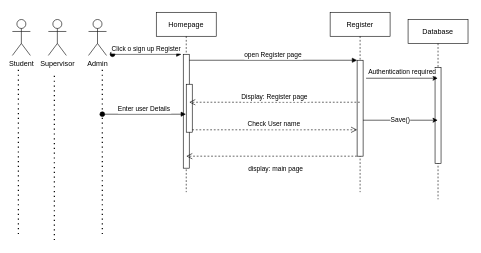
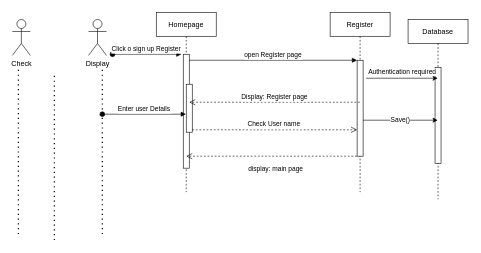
  <mxCell id="0" />
  <mxCell id="1" parent="0" />
  <mxCell id="2" value="Homepage" style="shape=umlLifeline;perimeter=lifelinePerimeter;container=1;collapsible=0;recursiveResize=0;rounded=0;shadow=0;strokeWidth=1;" parent="1" vertex="1"><mxGeometry x="260" y="20" width="100" height="300" as="geometry" /></mxCell>
  <mxCell id="3" value="" style="points=[];perimeter=orthogonalPerimeter;rounded=0;shadow=0;strokeWidth=1;" parent="2" vertex="1"><mxGeometry x="45" y="70" width="10" height="190" as="geometry" /></mxCell>
  <mxCell id="4" value="Click o sign up Register " style="verticalAlign=bottom;startArrow=oval;endArrow=block;startSize=8;shadow=0;strokeWidth=1;" parent="2" edge="1"><mxGeometry relative="1" as="geometry"><mxPoint x="-73" y="70" as="sourcePoint" /><mxPoint x="42" y="70" as="targetPoint" /></mxGeometry></mxCell>
  <mxCell id="5" value="" style="points=[];perimeter=orthogonalPerimeter;rounded=0;shadow=0;strokeWidth=1;" parent="2" vertex="1"><mxGeometry x="50" y="120" width="10" height="80" as="geometry" /></mxCell>
  <mxCell id="6" value="Register" style="shape=umlLifeline;perimeter=lifelinePerimeter;container=1;collapsible=0;recursiveResize=0;rounded=0;shadow=0;strokeWidth=1;" parent="1" vertex="1"><mxGeometry x="550" y="20" width="100" height="300" as="geometry" /></mxCell>
  <mxCell id="7" value="" style="points=[];perimeter=orthogonalPerimeter;rounded=0;shadow=0;strokeWidth=1;" parent="6" vertex="1"><mxGeometry x="45" y="80" width="10" height="160" as="geometry" /></mxCell>
  <mxCell id="8" value="Display: Register page" style="verticalAlign=bottom;endArrow=open;dashed=1;endSize=8;shadow=0;strokeWidth=1;" parent="1" source="6" target="3" edge="1"><mxGeometry relative="1" as="geometry"><mxPoint x="365" y="186" as="targetPoint" /><Array as="points"><mxPoint x="420" y="170" /></Array></mxGeometry></mxCell>
  <mxCell id="9" value="open Register page" style="verticalAlign=bottom;endArrow=block;entryX=0;entryY=0;shadow=0;strokeWidth=1;" parent="1" source="3" target="7" edge="1"><mxGeometry relative="1" as="geometry"><mxPoint x="365" y="110" as="sourcePoint" /></mxGeometry></mxCell>
  <mxCell id="10" value="Check User name " style="verticalAlign=bottom;endArrow=open;dashed=1;endSize=8;exitX=1;exitY=0.95;shadow=0;strokeWidth=1;" parent="1" source="5" target="7" edge="1"><mxGeometry relative="1" as="geometry"><mxPoint x="330" y="207" as="targetPoint" /></mxGeometry></mxCell>
- <mxCell id="11" value="Supervisor" style="shape=umlActor;verticalLabelPosition=bottom;verticalAlign=top;html=1;outlineConnect=0;" parent="1" vertex="1"><mxGeometry x="80" y="32" width="30" height="60" as="geometry" /></mxCell>
- <mxCell id="12" value="Admin" style="shape=umlActor;verticalLabelPosition=bottom;verticalAlign=top;html=1;outlineConnect=0;" parent="1" vertex="1"><mxGeometry x="147" y="32" width="30" height="60" as="geometry" /></mxCell>
- <mxCell id="13" value="Student" style="shape=umlActor;verticalLabelPosition=bottom;verticalAlign=top;html=1;outlineConnect=0;" parent="1" vertex="1"><mxGeometry x="20" y="32" width="30" height="60" as="geometry" /></mxCell>
+ <mxCell id="12" value="Display" style="shape=umlActor;verticalLabelPosition=bottom;verticalAlign=top;html=1;outlineConnect=0;" parent="1" vertex="1"><mxGeometry x="147" y="32" width="30" height="60" as="geometry" /></mxCell>
+ <mxCell id="13" value="Check" style="shape=umlActor;verticalLabelPosition=bottom;verticalAlign=top;html=1;outlineConnect=0;" parent="1" vertex="1"><mxGeometry x="20" y="32" width="30" height="60" as="geometry" /></mxCell>
  <mxCell id="14" value="" style="endArrow=none;dashed=1;html=1;dashPattern=1 3;strokeWidth=2;rounded=0;" parent="1" edge="1"><mxGeometry width="50" height="50" relative="1" as="geometry"><mxPoint x="30" y="390" as="sourcePoint" /><mxPoint x="30" y="110" as="targetPoint" /></mxGeometry></mxCell>
  <mxCell id="15" value="" style="endArrow=none;dashed=1;html=1;dashPattern=1 3;strokeWidth=2;rounded=0;" parent="1" edge="1"><mxGeometry width="50" height="50" relative="1" as="geometry"><mxPoint x="170" y="390" as="sourcePoint" /><mxPoint x="170" y="110" as="targetPoint" /></mxGeometry></mxCell>
  <mxCell id="16" value="" style="endArrow=none;dashed=1;html=1;dashPattern=1 3;strokeWidth=2;rounded=0;" parent="1" edge="1"><mxGeometry width="50" height="50" relative="1" as="geometry"><mxPoint y="400" as="sourcePoint" x="90" /><mxPoint y="120" as="targetPoint" x="90" /></mxGeometry></mxCell>
  <mxCell id="17" value="Database" style="shape=umlLifeline;perimeter=lifelinePerimeter;container=1;collapsible=0;recursiveResize=0;rounded=0;shadow=0;strokeWidth=1;" parent="1" vertex="1"><mxGeometry x="680" y="32" width="100" height="300" as="geometry" /></mxCell>
  <mxCell id="18" value="" style="points=[];perimeter=orthogonalPerimeter;rounded=0;shadow=0;strokeWidth=1;" parent="17" vertex="1"><mxGeometry x="45" y="80" width="10" height="160" as="geometry" /></mxCell>
  <mxCell id="19" value="Save()" style="endArrow=classic;html=1;rounded=0;" edge="1" parent="17" target="17"><mxGeometry relative="1" as="geometry"><mxPoint x="-75" y="168" as="sourcePoint" /><mxPoint x="25" y="168" as="targetPoint" /></mxGeometry></mxCell>
  <mxCell id="20" value="Authentication required" style="endArrow=classic;html=1;rounded=0;" parent="1" target="17" edge="1"><mxGeometry x="0.003" y="10" relative="1" as="geometry"><mxPoint x="610" y="130" as="sourcePoint" /><mxPoint x="710" y="130" as="targetPoint" /><Array as="points"><mxPoint x="690" y="130" /></Array><mxPoint as="offset" /></mxGeometry></mxCell>
  <mxCell id="21" value="display: main page" style="verticalAlign=bottom;endArrow=open;dashed=1;endSize=8;shadow=0;strokeWidth=1;" parent="1" edge="1"><mxGeometry x="-0.054" y="30" relative="1" as="geometry"><mxPoint x="310" y="260" as="targetPoint" /><mxPoint x="594.5" y="260" as="sourcePoint" /><Array as="points"><mxPoint x="415" y="260" /></Array><mxPoint as="offset" /></mxGeometry></mxCell>
  <mxCell id="22" value="Enter user Details" style="verticalAlign=bottom;startArrow=oval;endArrow=block;startSize=8;shadow=0;strokeWidth=1;" edge="1" parent="1" target="2"><mxGeometry relative="1" as="geometry"><mxPoint x="170" y="190" as="sourcePoint" /><mxPoint x="285" y="190" as="targetPoint" /></mxGeometry></mxCell>
